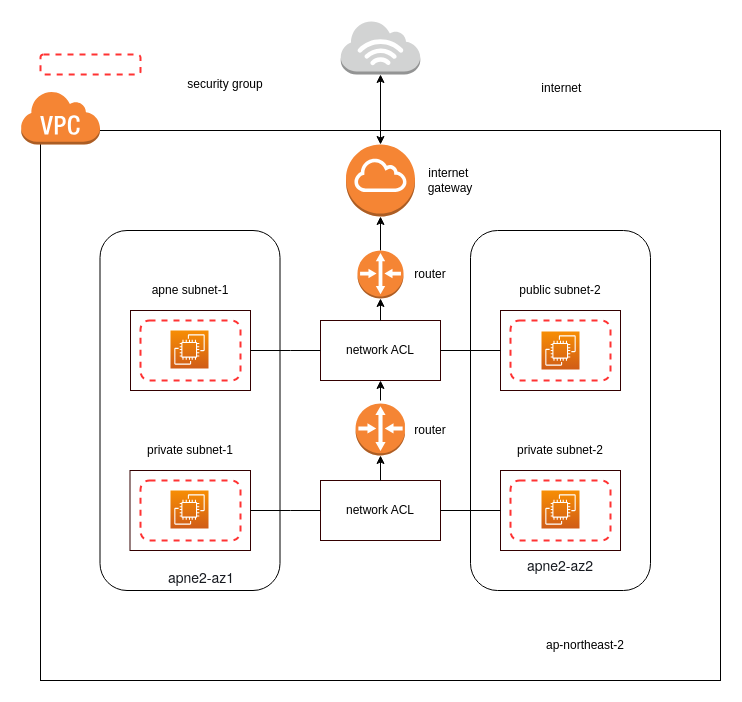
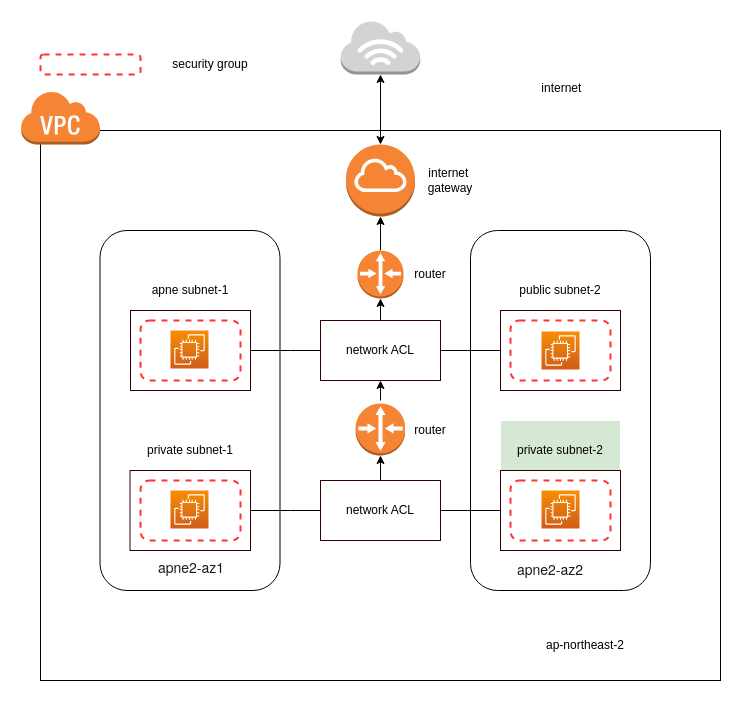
  <mxCell id="0" />
  <mxCell id="1" parent="0" />
  <mxCell id="2" value="" style="rounded=0;whiteSpace=wrap;html=1;fillColor=#FFFFFF;" vertex="1" parent="1"><mxGeometry x="40" y="130" width="680" height="550" as="geometry" /></mxCell>
  <mxCell id="3" value="" style="rounded=1;whiteSpace=wrap;html=1;fillColor=#FFFFFF;" vertex="1" parent="1"><mxGeometry x="99.5" y="230" width="180" height="360" as="geometry" /></mxCell>
  <mxCell id="4" value="" style="outlineConnect=0;dashed=0;verticalLabelPosition=bottom;verticalAlign=top;align=center;html=1;shape=mxgraph.aws3.virtual_private_cloud;fillColor=#F58534;gradientColor=none;" vertex="1" parent="1"><mxGeometry x="20" y="90" width="79.5" height="54" as="geometry" /></mxCell>
  <mxCell id="5" value="" style="rounded=1;whiteSpace=wrap;html=1;fillColor=#FFFFFF;" vertex="1" parent="1"><mxGeometry x="470" y="230" width="180" height="360" as="geometry" /></mxCell>
  <mxCell id="6" value="" style="outlineConnect=0;dashed=0;verticalLabelPosition=bottom;verticalAlign=top;align=center;html=1;shape=mxgraph.aws3.internet_gateway;fillColor=#F58534;gradientColor=none;" vertex="1" parent="1"><mxGeometry x="345.5" y="144" width="69" height="72" as="geometry" /></mxCell>
  <mxCell id="7" value="private subnet-1" style="rounded=0;whiteSpace=wrap;html=1;fillColor=#FFFFFF;strokeColor=#FFFFFF;" vertex="1" parent="1"><mxGeometry x="129.5" y="420" width="120" height="60" as="geometry" /></mxCell>
- <mxCell id="8" value="private subnet-2" style="rounded=0;whiteSpace=wrap;html=1;fillColor=#FFFFFF;strokeColor=#FFFFFF;" vertex="1" parent="1"><mxGeometry x="500" y="420" width="120" height="60" as="geometry" /></mxCell>
+ <mxCell id="8" value="private subnet-2" style="rounded=0;whiteSpace=wrap;html=1;fillColor=#d5e8d4;strokeColor=#FFFFFF;" vertex="1" parent="1"><mxGeometry x="500" y="420" width="120" height="60" as="geometry" /></mxCell>
  <mxCell id="9" value="public subnet-2" style="ellipse;whiteSpace=wrap;html=1;fillColor=#FFFFFF;strokeColor=#FFFFFF;" vertex="1" parent="1"><mxGeometry x="500" y="270" width="120" height="40" as="geometry" /></mxCell>
  <mxCell id="10" value="ap-northeast-2" style="rounded=0;whiteSpace=wrap;html=1;fillColor=#FFFFFF;strokeColor=#FFFFFF;" vertex="1" parent="1"><mxGeometry x="530" y="620" width="110" height="50" as="geometry" /></mxCell>
  <mxCell id="11" value="" style="rounded=0;whiteSpace=wrap;html=1;strokeColor=#330000;fillColor=#FFFFFF;" vertex="1" parent="1"><mxGeometry x="130" y="310" width="120" height="80" as="geometry" /></mxCell>
  <mxCell id="12" value="" style="rounded=0;whiteSpace=wrap;html=1;strokeColor=#330000;fillColor=#FFFFFF;" vertex="1" parent="1"><mxGeometry x="500" y="310" width="120" height="80" as="geometry" /></mxCell>
  <mxCell id="13" value="" style="rounded=0;whiteSpace=wrap;html=1;strokeColor=#330000;fillColor=#FFFFFF;" vertex="1" parent="1"><mxGeometry x="129.5" y="470" width="120.5" height="80" as="geometry" /></mxCell>
  <mxCell id="14" value="" style="rounded=0;whiteSpace=wrap;html=1;strokeColor=#330000;fillColor=#FFFFFF;" vertex="1" parent="1"><mxGeometry x="500" y="470" width="120" height="80" as="geometry" /></mxCell>
  <mxCell id="15" style="edgeStyle=orthogonalEdgeStyle;rounded=0;orthogonalLoop=1;jettySize=auto;html=1;fontSize=14;entryX=0.5;entryY=1;entryDx=0;entryDy=0;entryPerimeter=0;exitX=0.5;exitY=0;exitDx=0;exitDy=0;exitPerimeter=0;" edge="1" parent="1" source="36" target="6"><mxGeometry relative="1" as="geometry"><mxPoint x="380" y="240" as="targetPoint" /><Array as="points" /></mxGeometry></mxCell>
  <mxCell id="16" value="network ACL" style="rounded=0;whiteSpace=wrap;html=1;strokeColor=#330000;fillColor=#FFFFFF;" vertex="1" parent="1"><mxGeometry x="320" y="320" width="120" height="60" as="geometry" /></mxCell>
  <mxCell id="17" value="network ACL" style="rounded=0;whiteSpace=wrap;html=1;strokeColor=#330000;fillColor=#FFFFFF;" vertex="1" parent="1"><mxGeometry x="320" y="480" width="120" height="60" as="geometry" /></mxCell>
- <mxCell id="18" value="security group" style="rounded=0;whiteSpace=wrap;html=1;fillColor=#FFFFFF;strokeColor=#FFFFFF;" vertex="1" parent="1"><mxGeometry x="165" y="67" width="120" height="34" as="geometry" /></mxCell>
+ <mxCell id="18" value="security group" style="rounded=0;whiteSpace=wrap;html=1;fillColor=#FFFFFF;strokeColor=#FFFFFF;" vertex="1" parent="1"><mxGeometry x="150" y="47" width="120" height="34" as="geometry" /></mxCell>
  <mxCell id="19" value="" style="endArrow=none;html=1;rounded=0;entryX=0;entryY=0.5;entryDx=0;entryDy=0;exitX=1;exitY=0.5;exitDx=0;exitDy=0;" edge="1" parent="1" source="13" target="17"><mxGeometry width="50" height="50" relative="1" as="geometry"><mxPoint x="249.5" y="520" as="sourcePoint" /><mxPoint x="299.5" y="470" as="targetPoint" /><Array as="points"><mxPoint x="290" y="510" /></Array></mxGeometry></mxCell>
  <mxCell id="20" value="" style="endArrow=none;html=1;rounded=0;exitX=1;exitY=0.5;exitDx=0;exitDy=0;" edge="1" parent="1" source="17" target="14"><mxGeometry width="50" height="50" relative="1" as="geometry"><mxPoint x="270" y="530" as="sourcePoint" /><mxPoint x="340" y="530" as="targetPoint" /><Array as="points" /></mxGeometry></mxCell>
  <mxCell id="21" value="" style="endArrow=none;html=1;rounded=0;entryX=0;entryY=0.5;entryDx=0;entryDy=0;exitX=1;exitY=0.5;exitDx=0;exitDy=0;" edge="1" parent="1" source="11" target="16"><mxGeometry width="50" height="50" relative="1" as="geometry"><mxPoint x="260" y="520" as="sourcePoint" /><mxPoint x="330" y="520" as="targetPoint" /><Array as="points"><mxPoint x="290" y="350" /></Array></mxGeometry></mxCell>
  <mxCell id="22" value="" style="endArrow=none;html=1;rounded=0;entryX=0;entryY=0.5;entryDx=0;entryDy=0;exitX=1;exitY=0.5;exitDx=0;exitDy=0;" edge="1" parent="1" source="16" target="12"><mxGeometry width="50" height="50" relative="1" as="geometry"><mxPoint x="270" y="530" as="sourcePoint" /><mxPoint x="340" y="530" as="targetPoint" /><Array as="points"><mxPoint x="470" y="350" /></Array></mxGeometry></mxCell>
  <mxCell id="23" value="" style="rounded=1;whiteSpace=wrap;html=1;strokeColor=#FF3333;fillColor=#FFFFFF;dashed=1;strokeWidth=2;" vertex="1" parent="1"><mxGeometry x="140" y="320" width="100" height="60" as="geometry" /></mxCell>
  <mxCell id="24" value="" style="rounded=1;whiteSpace=wrap;html=1;strokeColor=#FF3333;fillColor=#FFFFFF;dashed=1;strokeWidth=2;" vertex="1" parent="1"><mxGeometry x="140" y="480" width="100" height="60" as="geometry" /></mxCell>
  <mxCell id="25" value="" style="rounded=1;whiteSpace=wrap;html=1;strokeColor=#FF3333;fillColor=#FFFFFF;dashed=1;strokeWidth=2;" vertex="1" parent="1"><mxGeometry x="510" y="480" width="100" height="60" as="geometry" /></mxCell>
  <mxCell id="26" value="" style="rounded=1;whiteSpace=wrap;html=1;strokeColor=#FF3333;fillColor=#FFFFFF;dashed=1;strokeWidth=2;" vertex="1" parent="1"><mxGeometry x="510" y="320" width="100" height="60" as="geometry" /></mxCell>
- <mxCell id="27" value="&lt;span style=&quot;color: rgb(22, 25, 31); font-family: &amp;quot;Amazon Ember&amp;quot;, &amp;quot;Helvetica Neue&amp;quot;, Roboto, Arial, sans-serif; font-size: 14px; text-align: start; background-color: rgb(255, 255, 255);&quot;&gt;apne2-az1&lt;/span&gt;" style="rounded=0;whiteSpace=wrap;html=1;fillColor=#FFFFFF;strokeColor=#FFFFFF;" vertex="1" parent="1"><mxGeometry x="140.5" y="570" width="119.5" height="14" as="geometry" /></mxCell>
- <mxCell id="28" value="&lt;span style=&quot;color: rgb(22, 25, 31); font-family: &amp;quot;Amazon Ember&amp;quot;, &amp;quot;Helvetica Neue&amp;quot;, Roboto, Arial, sans-serif; font-size: 14px; text-align: start; background-color: rgb(255, 255, 255);&quot;&gt;apne2-az2&lt;/span&gt;" style="rounded=0;whiteSpace=wrap;html=1;fillColor=#FFFFFF;strokeColor=#FFFFFF;" vertex="1" parent="1"><mxGeometry x="505.25" y="556" width="110" height="18" as="geometry" /></mxCell>
+ <mxCell id="27" value="&lt;span style=&quot;color: rgb(22, 25, 31); font-family: &amp;quot;Amazon Ember&amp;quot;, &amp;quot;Helvetica Neue&amp;quot;, Roboto, Arial, sans-serif; font-size: 14px; text-align: start; background-color: rgb(255, 255, 255);&quot;&gt;apne2-az1&lt;/span&gt;" style="rounded=0;whiteSpace=wrap;html=1;fillColor=#FFFFFF;strokeColor=#FFFFFF;" vertex="1" parent="1"><mxGeometry x="130.5" y="560" width="119.5" height="14" as="geometry" /></mxCell>
+ <mxCell id="28" value="&lt;span style=&quot;color: rgb(22, 25, 31); font-family: &amp;quot;Amazon Ember&amp;quot;, &amp;quot;Helvetica Neue&amp;quot;, Roboto, Arial, sans-serif; font-size: 14px; text-align: start; background-color: rgb(255, 255, 255);&quot;&gt;apne2-az2&lt;/span&gt;" style="rounded=0;whiteSpace=wrap;html=1;fillColor=#FFFFFF;strokeColor=#FFFFFF;" vertex="1" parent="1"><mxGeometry x="505.25" y="556" width="90" height="25" as="geometry" /></mxCell>
  <mxCell id="29" value="internet&amp;nbsp;" style="rounded=0;whiteSpace=wrap;html=1;fillColor=#FFFFFF;strokeColor=#FFFFFF;" vertex="1" parent="1"><mxGeometry x="519.5" y="74" width="85.5" height="28" as="geometry" /></mxCell>
  <mxCell id="30" value="" style="outlineConnect=0;dashed=0;verticalLabelPosition=bottom;verticalAlign=top;align=center;html=1;shape=mxgraph.aws3.internet_3;fillColor=#D2D3D3;gradientColor=none;strokeColor=#FF3333;strokeWidth=2;fontSize=14;" vertex="1" parent="1"><mxGeometry x="340.25" y="20" width="79.5" height="54" as="geometry" /></mxCell>
  <mxCell id="31" value="" style="rounded=1;whiteSpace=wrap;html=1;strokeColor=#FF3333;fillColor=#FFFFFF;dashed=1;strokeWidth=2;" vertex="1" parent="1"><mxGeometry x="40" y="54" width="100" height="20" as="geometry" /></mxCell>
  <mxCell id="32" value="" style="endArrow=classic;html=1;rounded=0;fontSize=14;exitX=0.5;exitY=0;exitDx=0;exitDy=0;" edge="1" parent="1" source="17" target="37"><mxGeometry width="50" height="50" relative="1" as="geometry"><mxPoint x="400" y="520" as="sourcePoint" /><mxPoint x="380" y="460" as="targetPoint" /></mxGeometry></mxCell>
  <mxCell id="33" value="" style="endArrow=classic;html=1;rounded=0;fontSize=14;entryX=0.5;entryY=1;entryDx=0;entryDy=0;" edge="1" parent="1" target="16"><mxGeometry width="50" height="50" relative="1" as="geometry"><mxPoint x="380" y="400" as="sourcePoint" /><mxPoint x="390" y="470" as="targetPoint" /><Array as="points" /></mxGeometry></mxCell>
  <mxCell id="34" value="" style="endArrow=classic;startArrow=classic;html=1;rounded=0;fontSize=14;entryX=0.5;entryY=1;entryDx=0;entryDy=0;entryPerimeter=0;" edge="1" parent="1" source="6" target="30"><mxGeometry width="50" height="50" relative="1" as="geometry"><mxPoint x="400" y="380" as="sourcePoint" /><mxPoint x="450" y="330" as="targetPoint" /></mxGeometry></mxCell>
  <mxCell id="35" value="internet&amp;nbsp; gateway" style="rounded=0;whiteSpace=wrap;html=1;fillColor=#FFFFFF;strokeColor=#FFFFFF;" vertex="1" parent="1"><mxGeometry x="419.75" y="166" width="60.25" height="28" as="geometry" /></mxCell>
  <mxCell id="36" value="" style="outlineConnect=0;dashed=0;verticalLabelPosition=bottom;verticalAlign=top;align=center;html=1;shape=mxgraph.aws3.router;fillColor=#F58534;gradientColor=none;strokeColor=#000000;strokeWidth=1;fontSize=14;" vertex="1" parent="1"><mxGeometry x="357" y="250" width="46" height="48" as="geometry" /></mxCell>
  <mxCell id="37" value="" style="outlineConnect=0;dashed=0;verticalLabelPosition=bottom;verticalAlign=top;align=center;html=1;shape=mxgraph.aws3.router;fillColor=#F58534;gradientColor=none;strokeColor=#000000;strokeWidth=1;fontSize=14;" vertex="1" parent="1"><mxGeometry x="355.09" y="403" width="49.83" height="52" as="geometry" /></mxCell>
  <mxCell id="38" value="" style="sketch=0;points=[[0,0,0],[0.25,0,0],[0.5,0,0],[0.75,0,0],[1,0,0],[0,1,0],[0.25,1,0],[0.5,1,0],[0.75,1,0],[1,1,0],[0,0.25,0],[0,0.5,0],[0,0.75,0],[1,0.25,0],[1,0.5,0],[1,0.75,0]];outlineConnect=0;fontColor=#232F3E;gradientColor=#F78E04;gradientDirection=north;fillColor=#D05C17;strokeColor=#ffffff;dashed=0;verticalLabelPosition=bottom;verticalAlign=top;align=center;html=1;fontSize=12;fontStyle=0;aspect=fixed;shape=mxgraph.aws4.resourceIcon;resIcon=mxgraph.aws4.ec2;strokeWidth=1;" vertex="1" parent="1"><mxGeometry x="541" y="331" width="38" height="38" as="geometry" /></mxCell>
  <mxCell id="39" value="apne subnet-1" style="rounded=0;whiteSpace=wrap;html=1;fillColor=#FFFFFF;strokeColor=#FFFFFF;" vertex="1" parent="1"><mxGeometry x="130" y="280" width="120" height="20" as="geometry" /></mxCell>
  <mxCell id="40" style="edgeStyle=orthogonalEdgeStyle;rounded=0;orthogonalLoop=1;jettySize=auto;html=1;fontSize=14;exitX=0.5;exitY=0;exitDx=0;exitDy=0;" edge="1" parent="1" source="16" target="36"><mxGeometry relative="1" as="geometry"><mxPoint x="390" y="260" as="sourcePoint" /><mxPoint x="380" y="300" as="targetPoint" /><Array as="points" /></mxGeometry></mxCell>
  <mxCell id="41" value="router" style="rounded=0;whiteSpace=wrap;html=1;fillColor=#FFFFFF;strokeColor=#FFFFFF;" vertex="1" parent="1"><mxGeometry x="404.92" y="420" width="50" height="20" as="geometry" /></mxCell>
  <mxCell id="42" value="router" style="rounded=0;whiteSpace=wrap;html=1;fillColor=#FFFFFF;strokeColor=#FFFFFF;" vertex="1" parent="1"><mxGeometry x="404.92" y="264" width="50" height="20" as="geometry" /></mxCell>
  <mxCell id="43" style="edgeStyle=orthogonalEdgeStyle;rounded=0;orthogonalLoop=1;jettySize=auto;html=1;exitX=0.5;exitY=1;exitDx=0;exitDy=0;exitPerimeter=0;fontSize=14;" edge="1" parent="1" source="38" target="38"><mxGeometry relative="1" as="geometry" /></mxCell>
  <mxCell id="44" value="" style="sketch=0;points=[[0,0,0],[0.25,0,0],[0.5,0,0],[0.75,0,0],[1,0,0],[0,1,0],[0.25,1,0],[0.5,1,0],[0.75,1,0],[1,1,0],[0,0.25,0],[0,0.5,0],[0,0.75,0],[1,0.25,0],[1,0.5,0],[1,0.75,0]];outlineConnect=0;fontColor=#232F3E;gradientColor=#F78E04;gradientDirection=north;fillColor=#D05C17;strokeColor=#ffffff;dashed=0;verticalLabelPosition=bottom;verticalAlign=top;align=center;html=1;fontSize=12;fontStyle=0;aspect=fixed;shape=mxgraph.aws4.resourceIcon;resIcon=mxgraph.aws4.ec2;strokeWidth=1;" vertex="1" parent="1"><mxGeometry x="541" y="490" width="38" height="38" as="geometry" /></mxCell>
  <mxCell id="45" value="" style="sketch=0;points=[[0,0,0],[0.25,0,0],[0.5,0,0],[0.75,0,0],[1,0,0],[0,1,0],[0.25,1,0],[0.5,1,0],[0.75,1,0],[1,1,0],[0,0.25,0],[0,0.5,0],[0,0.75,0],[1,0.25,0],[1,0.5,0],[1,0.75,0]];outlineConnect=0;fontColor=#232F3E;gradientColor=#F78E04;gradientDirection=north;fillColor=#D05C17;strokeColor=#ffffff;dashed=0;verticalLabelPosition=bottom;verticalAlign=top;align=center;html=1;fontSize=12;fontStyle=0;aspect=fixed;shape=mxgraph.aws4.resourceIcon;resIcon=mxgraph.aws4.ec2;strokeWidth=1;" vertex="1" parent="1"><mxGeometry x="170" y="490" width="38" height="38" as="geometry" /></mxCell>
  <mxCell id="46" value="" style="sketch=0;points=[[0,0,0],[0.25,0,0],[0.5,0,0],[0.75,0,0],[1,0,0],[0,1,0],[0.25,1,0],[0.5,1,0],[0.75,1,0],[1,1,0],[0,0.25,0],[0,0.5,0],[0,0.75,0],[1,0.25,0],[1,0.5,0],[1,0.75,0]];outlineConnect=0;fontColor=#232F3E;gradientColor=#F78E04;gradientDirection=north;fillColor=#D05C17;strokeColor=#ffffff;dashed=0;verticalLabelPosition=bottom;verticalAlign=top;align=center;html=1;fontSize=12;fontStyle=0;aspect=fixed;shape=mxgraph.aws4.resourceIcon;resIcon=mxgraph.aws4.ec2;strokeWidth=1;" vertex="1" parent="1"><mxGeometry x="170" y="330" width="38" height="38" as="geometry" /></mxCell>
